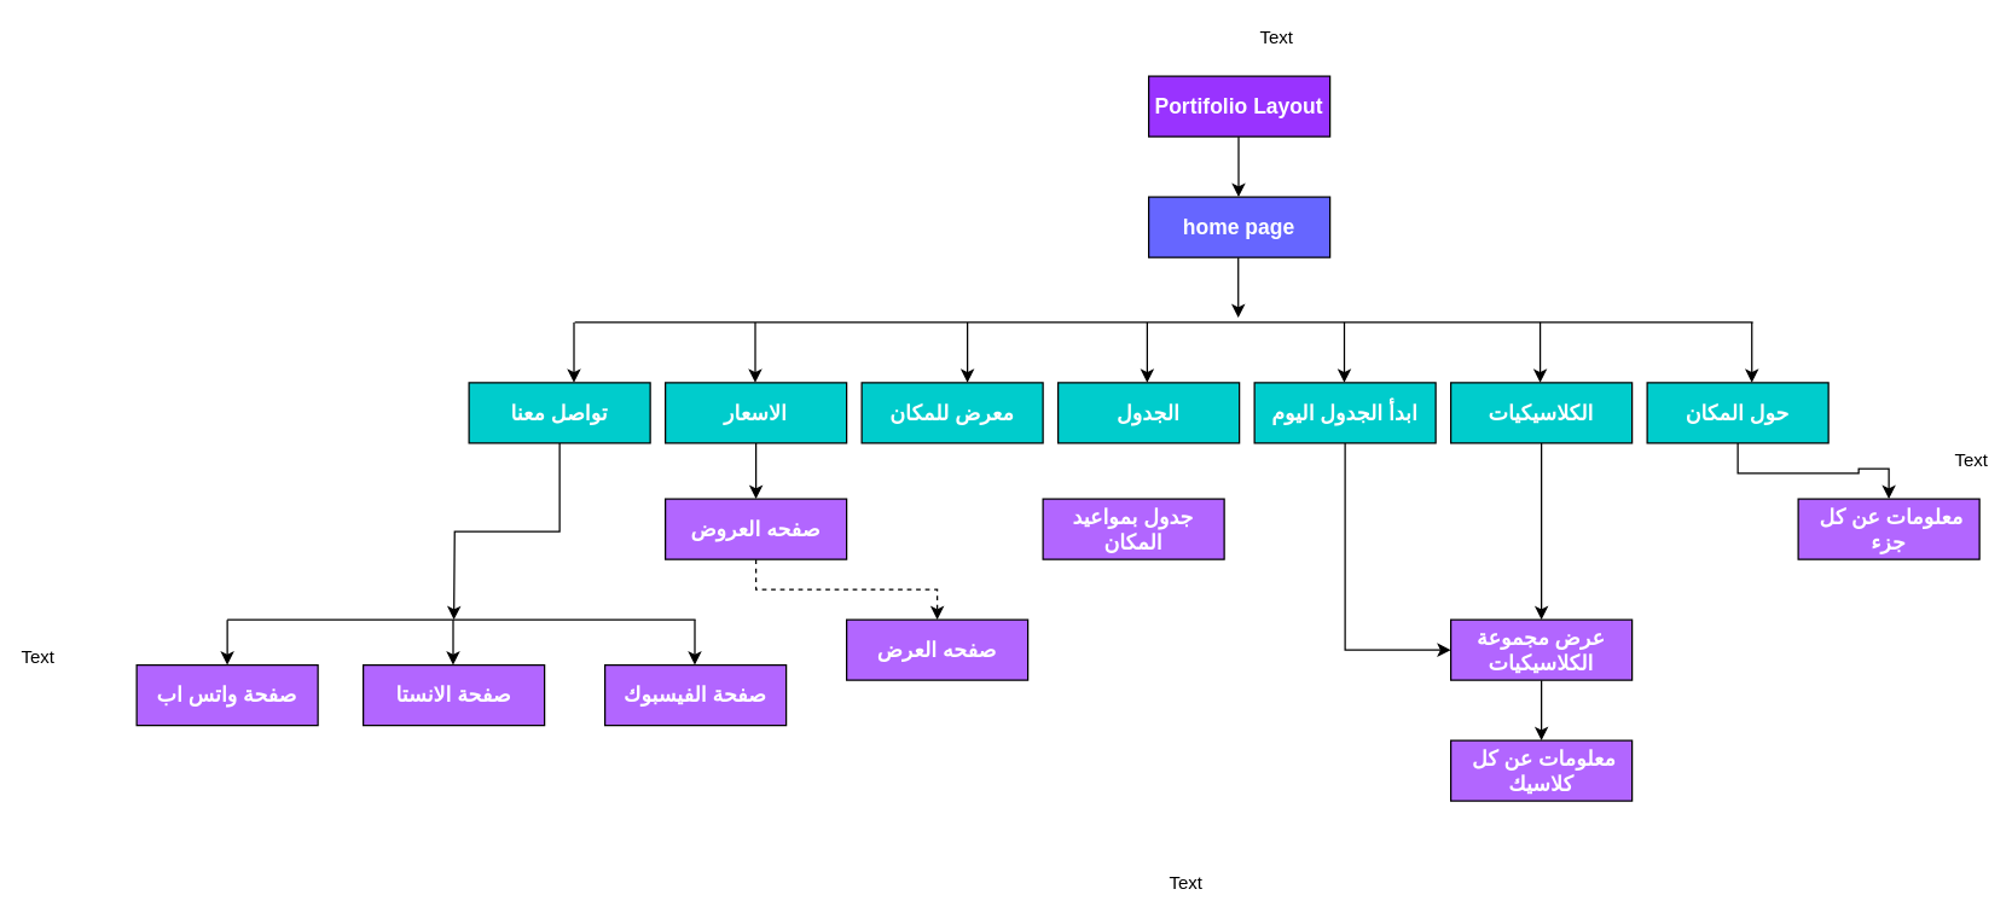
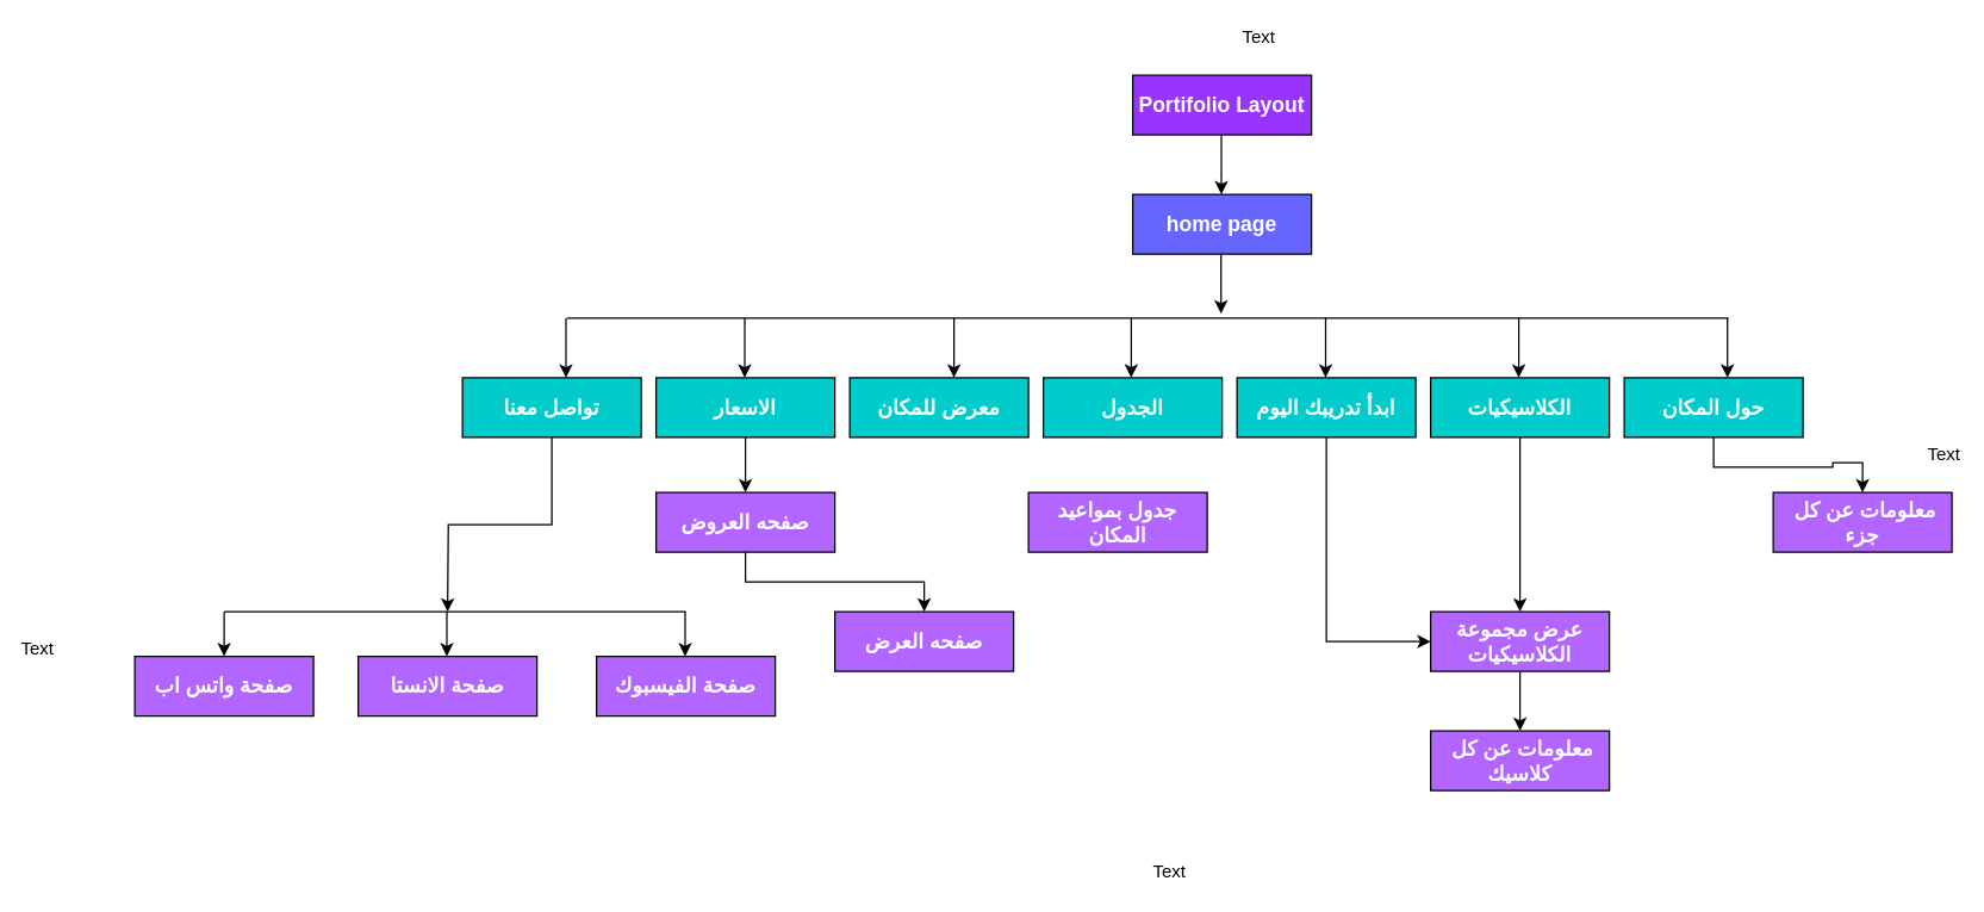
  <mxCell id="0" />
  <mxCell id="1" parent="0" />
  <mxCell id="2" style="edgeStyle=orthogonalEdgeStyle;rounded=0;orthogonalLoop=1;jettySize=auto;html=1;exitX=0.5;exitY=1;exitDx=0;exitDy=0;entryX=0.5;entryY=0;entryDx=0;entryDy=0;" parent="1" source="3" target="25" edge="1"><mxGeometry relative="1" as="geometry" /></mxCell>
  <mxCell id="3" value="حول المكان" style="rounded=0;whiteSpace=wrap;html=1;fillColor=#00CCCC;fontColor=#FFFFFF;fontStyle=1;fontSize=14;" parent="1" vertex="1"><mxGeometry x="1090" y="253" width="120" height="40" as="geometry" /></mxCell>
  <mxCell id="4" value="Portifolio Layout" style="rounded=0;whiteSpace=wrap;html=1;fillColor=#9933FF;fontColor=#FFFFFF;fontStyle=1;fontSize=14;" parent="1" vertex="1"><mxGeometry x="760" y="50" width="120" height="40" as="geometry" /></mxCell>
  <mxCell id="5" style="edgeStyle=orthogonalEdgeStyle;rounded=0;orthogonalLoop=1;jettySize=auto;html=1;exitX=0.5;exitY=1;exitDx=0;exitDy=0;entryX=0.5;entryY=0;entryDx=0;entryDy=0;" parent="1" source="6" target="31" edge="1"><mxGeometry relative="1" as="geometry" /></mxCell>
  <mxCell id="6" value="الاسعار" style="rounded=0;whiteSpace=wrap;html=1;fillColor=#00CCCC;fontColor=#FFFFFF;fontStyle=1;fontSize=14;" parent="1" vertex="1"><mxGeometry x="440" y="253" width="120" height="40" as="geometry" /></mxCell>
  <mxCell id="7" value="الجدول" style="rounded=0;whiteSpace=wrap;html=1;fillColor=#00CCCC;fontColor=#FFFFFF;fontStyle=1;fontSize=14;" parent="1" vertex="1"><mxGeometry x="700" y="253" width="120" height="40" as="geometry" /></mxCell>
  <mxCell id="8" style="edgeStyle=orthogonalEdgeStyle;rounded=0;orthogonalLoop=1;jettySize=auto;html=1;exitX=0.5;exitY=1;exitDx=0;exitDy=0;" parent="1" source="9" edge="1"><mxGeometry relative="1" as="geometry"><mxPoint x="300" y="410" as="targetPoint" /></mxGeometry></mxCell>
  <mxCell id="9" value="تواصل معنا" style="rounded=0;whiteSpace=wrap;html=1;fillColor=#00CCCC;fontColor=#FFFFFF;fontStyle=1;fontSize=14;" parent="1" vertex="1"><mxGeometry x="310" y="253" width="120" height="40" as="geometry" /></mxCell>
  <mxCell id="10" style="edgeStyle=orthogonalEdgeStyle;rounded=0;orthogonalLoop=1;jettySize=auto;html=1;exitX=0.5;exitY=1;exitDx=0;exitDy=0;" parent="1" source="11" target="22" edge="1"><mxGeometry relative="1" as="geometry" /></mxCell>
  <mxCell id="11" value="الكلاسيكيات" style="rounded=0;whiteSpace=wrap;html=1;fillColor=#00CCCC;fontColor=#FFFFFF;fontStyle=1;fontSize=14;" parent="1" vertex="1"><mxGeometry x="960" y="253" width="120" height="40" as="geometry" /></mxCell>
  <mxCell id="12" value="" style="endArrow=none;html=1;fontSize=16;" parent="1" edge="1"><mxGeometry width="50" height="50" relative="1" as="geometry"><mxPoint x="380" y="213" as="sourcePoint" /><mxPoint x="1160" y="213" as="targetPoint" /></mxGeometry></mxCell>
  <mxCell id="13" value="" style="endArrow=classic;html=1;fontSize=16;" parent="1" edge="1"><mxGeometry width="50" height="50" relative="1" as="geometry"><mxPoint x="819.29" y="170" as="sourcePoint" /><mxPoint x="819.29" y="210" as="targetPoint" /></mxGeometry></mxCell>
  <mxCell id="14" value="" style="endArrow=classic;html=1;fontSize=16;" parent="1" edge="1"><mxGeometry width="50" height="50" relative="1" as="geometry"><mxPoint x="640" y="213" as="sourcePoint" /><mxPoint x="640" y="253" as="targetPoint" /></mxGeometry></mxCell>
  <mxCell id="15" value="" style="endArrow=classic;html=1;fontSize=16;" parent="1" edge="1"><mxGeometry width="50" height="50" relative="1" as="geometry"><mxPoint x="759" y="213" as="sourcePoint" /><mxPoint x="759" y="253" as="targetPoint" /></mxGeometry></mxCell>
  <mxCell id="16" value="" style="endArrow=classic;html=1;fontSize=16;" parent="1" edge="1"><mxGeometry width="50" height="50" relative="1" as="geometry"><mxPoint x="889.5" y="213" as="sourcePoint" /><mxPoint x="889.5" y="253" as="targetPoint" /></mxGeometry></mxCell>
  <mxCell id="17" value="" style="endArrow=classic;html=1;fontSize=16;" parent="1" edge="1"><mxGeometry width="50" height="50" relative="1" as="geometry"><mxPoint x="1019.17" y="213" as="sourcePoint" /><mxPoint x="1019.17" y="253" as="targetPoint" /></mxGeometry></mxCell>
  <mxCell id="18" value="" style="endArrow=classic;html=1;fontSize=16;" parent="1" edge="1"><mxGeometry width="50" height="50" relative="1" as="geometry"><mxPoint x="1159.29" y="213" as="sourcePoint" /><mxPoint x="1159.29" y="253" as="targetPoint" /></mxGeometry></mxCell>
  <mxCell id="19" value="home page" style="rounded=0;whiteSpace=wrap;html=1;fillColor=#6666FF;fontColor=#FFFFFF;fontStyle=1;fontSize=14;" parent="1" vertex="1"><mxGeometry x="760" y="130" width="120" height="40" as="geometry" /></mxCell>
  <mxCell id="20" value="" style="endArrow=classic;html=1;fontSize=16;" parent="1" edge="1"><mxGeometry width="50" height="50" relative="1" as="geometry"><mxPoint x="819.5" y="90" as="sourcePoint" /><mxPoint x="819.5" y="130" as="targetPoint" /></mxGeometry></mxCell>
  <mxCell id="21" style="edgeStyle=orthogonalEdgeStyle;rounded=0;orthogonalLoop=1;jettySize=auto;html=1;exitX=0.5;exitY=1;exitDx=0;exitDy=0;entryX=0.5;entryY=0;entryDx=0;entryDy=0;" parent="1" source="22" target="24" edge="1"><mxGeometry relative="1" as="geometry" /></mxCell>
  <mxCell id="22" value="عرض مجموعة الكلاسيكيات" style="rounded=0;whiteSpace=wrap;html=1;fillColor=#B266FF;fontColor=#FFFFFF;fontStyle=1;fontSize=14;" parent="1" vertex="1"><mxGeometry x="960" y="410" width="120" height="40" as="geometry" /></mxCell>
  <mxCell id="23" value="جدول بمواعيد المكان" style="rounded=0;whiteSpace=wrap;html=1;fillColor=#B266FF;fontColor=#FFFFFF;fontStyle=1;fontSize=14;" parent="1" vertex="1"><mxGeometry x="690" y="330" width="120" height="40" as="geometry" /></mxCell>
  <mxCell id="24" value="&amp;nbsp;معلومات عن كل كلاسيك" style="rounded=0;whiteSpace=wrap;html=1;fillColor=#B266FF;fontColor=#FFFFFF;fontStyle=1;fontSize=14;" parent="1" vertex="1"><mxGeometry x="960" y="490" width="120" height="40" as="geometry" /></mxCell>
  <mxCell id="25" value="&amp;nbsp;معلومات عن كل جزء" style="rounded=0;whiteSpace=wrap;html=1;fillColor=#B266FF;fontColor=#FFFFFF;fontStyle=1;fontSize=14;" parent="1" vertex="1"><mxGeometry x="1190" y="330" width="120" height="40" as="geometry" /></mxCell>
  <mxCell id="26" style="edgeStyle=orthogonalEdgeStyle;rounded=0;orthogonalLoop=1;jettySize=auto;html=1;exitX=0.5;exitY=1;exitDx=0;exitDy=0;entryX=0;entryY=0.5;entryDx=0;entryDy=0;" parent="1" source="27" target="22" edge="1"><mxGeometry relative="1" as="geometry" /></mxCell>
- <mxCell id="27" value="ابدأ الجدول اليوم" style="rounded=0;whiteSpace=wrap;html=1;fillColor=#00CCCC;fontColor=#FFFFFF;fontStyle=1;fontSize=14;" parent="1" vertex="1"><mxGeometry x="830" y="253" width="120" height="40" as="geometry" /></mxCell>
+ <mxCell id="27" value="ابدأ تدريبك اليوم" style="rounded=0;whiteSpace=wrap;html=1;fillColor=#00CCCC;fontColor=#FFFFFF;fontStyle=1;fontSize=14;" parent="1" vertex="1"><mxGeometry x="830" y="253" width="120" height="40" as="geometry" /></mxCell>
  <mxCell id="28" value="" style="endArrow=classic;html=1;fontSize=16;" parent="1" edge="1"><mxGeometry width="50" height="50" relative="1" as="geometry"><mxPoint x="379.5" y="213" as="sourcePoint" /><mxPoint x="379.5" y="253" as="targetPoint" /></mxGeometry></mxCell>
  <mxCell id="29" value="معرض للمكان" style="rounded=0;whiteSpace=wrap;html=1;fillColor=#00CCCC;fontColor=#FFFFFF;fontStyle=1;fontSize=14;" parent="1" vertex="1"><mxGeometry x="570" y="253" width="120" height="40" as="geometry" /></mxCell>
- <mxCell id="30" style="edgeStyle=orthogonalEdgeStyle;rounded=0;orthogonalLoop=1;jettySize=auto;html=1;exitX=0.5;exitY=1;exitDx=0;exitDy=0;entryX=0.5;entryY=0;entryDx=0;entryDy=0;dashed=1;" parent="1" source="31" target="40" edge="1"><mxGeometry relative="1" as="geometry" /></mxCell>
+ <mxCell id="30" style="edgeStyle=orthogonalEdgeStyle;rounded=0;orthogonalLoop=1;jettySize=auto;html=1;exitX=0.5;exitY=1;exitDx=0;exitDy=0;entryX=0.5;entryY=0;entryDx=0;entryDy=0;" parent="1" source="31" target="40" edge="1"><mxGeometry relative="1" as="geometry" /></mxCell>
  <mxCell id="31" value="صفحه العروض" style="rounded=0;whiteSpace=wrap;html=1;fillColor=#B266FF;fontColor=#FFFFFF;fontStyle=1;fontSize=14;" parent="1" vertex="1"><mxGeometry x="440" y="330" width="120" height="40" as="geometry" /></mxCell>
  <mxCell id="32" value="" style="endArrow=classic;html=1;fontSize=16;" parent="1" edge="1"><mxGeometry width="50" height="50" relative="1" as="geometry"><mxPoint x="499.5" y="213" as="sourcePoint" /><mxPoint x="499.5" y="253" as="targetPoint" /></mxGeometry></mxCell>
  <mxCell id="33" value="صفحة الفيسبوك" style="rounded=0;whiteSpace=wrap;html=1;fillColor=#B266FF;fontColor=#FFFFFF;fontStyle=1;fontSize=14;" parent="1" vertex="1"><mxGeometry x="400" y="440" width="120" height="40" as="geometry" /></mxCell>
  <mxCell id="34" value="صفحة الانستا" style="rounded=0;whiteSpace=wrap;html=1;fillColor=#B266FF;fontColor=#FFFFFF;fontStyle=1;fontSize=14;" parent="1" vertex="1"><mxGeometry x="240" y="440" width="120" height="40" as="geometry" /></mxCell>
  <mxCell id="35" value="صفحة واتس اب" style="rounded=0;whiteSpace=wrap;html=1;fillColor=#B266FF;fontColor=#FFFFFF;fontStyle=1;fontSize=14;" parent="1" vertex="1"><mxGeometry x="90" y="440" width="120" height="40" as="geometry" /></mxCell>
  <mxCell id="36" value="" style="endArrow=none;html=1;" parent="1" edge="1"><mxGeometry width="50" height="50" relative="1" as="geometry"><mxPoint x="150" y="410" as="sourcePoint" /><mxPoint x="460" y="410" as="targetPoint" /></mxGeometry></mxCell>
  <mxCell id="37" value="" style="endArrow=classic;html=1;" parent="1" edge="1"><mxGeometry width="50" height="50" relative="1" as="geometry"><mxPoint x="150" y="410" as="sourcePoint" /><mxPoint x="150" y="440" as="targetPoint" /></mxGeometry></mxCell>
  <mxCell id="38" value="" style="endArrow=classic;html=1;" parent="1" edge="1"><mxGeometry width="50" height="50" relative="1" as="geometry"><mxPoint x="459.5" y="410" as="sourcePoint" /><mxPoint x="459.5" y="440" as="targetPoint" /></mxGeometry></mxCell>
  <mxCell id="39" value="" style="endArrow=classic;html=1;" parent="1" edge="1"><mxGeometry width="50" height="50" relative="1" as="geometry"><mxPoint x="299.5" y="410" as="sourcePoint" /><mxPoint x="299.5" y="440" as="targetPoint" /></mxGeometry></mxCell>
  <mxCell id="40" value="صفحه العرض" style="rounded=0;whiteSpace=wrap;html=1;fillColor=#B266FF;fontColor=#FFFFFF;fontStyle=1;fontSize=14;" parent="1" vertex="1"><mxGeometry x="560" y="410" width="120" height="40" as="geometry" /></mxCell>
  <mxCell id="41" value="Text" style="text;html=1;strokeColor=none;fillColor=none;align=center;verticalAlign=middle;whiteSpace=wrap;rounded=0;" vertex="1" parent="1"><mxGeometry x="780" y="580" width="10" height="10" as="geometry" /></mxCell>
  <mxCell id="42" value="Text" style="text;html=1;strokeColor=none;fillColor=none;align=center;verticalAlign=middle;whiteSpace=wrap;rounded=0;" vertex="1" parent="1"><mxGeometry x="840" y="20" width="10" height="10" as="geometry" /></mxCell>
  <mxCell id="43" value="Text" style="text;html=1;strokeColor=none;fillColor=none;align=center;verticalAlign=middle;whiteSpace=wrap;rounded=0;" vertex="1" parent="1"><mxGeometry x="1300" y="300" width="10" height="10" as="geometry" /></mxCell>
  <mxCell id="44" value="Text" style="text;html=1;strokeColor=none;fillColor=none;align=center;verticalAlign=middle;whiteSpace=wrap;rounded=0;" vertex="1" parent="1"><mxGeometry x="20" y="430" width="10" height="10" as="geometry" /></mxCell>
